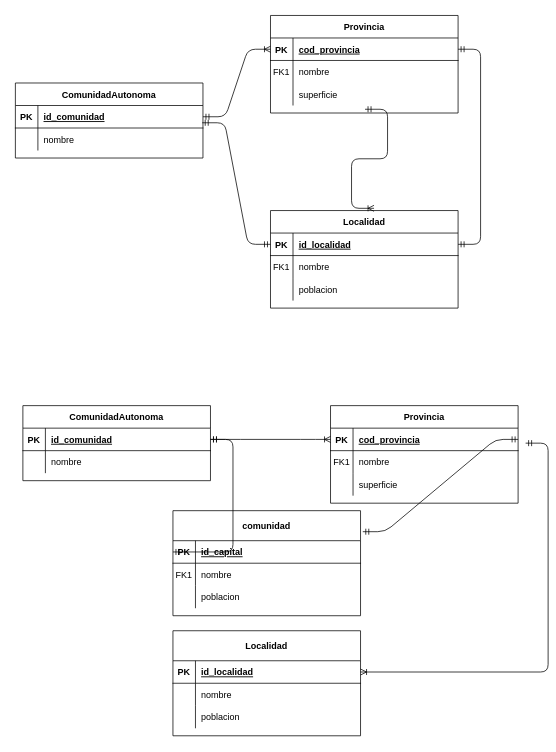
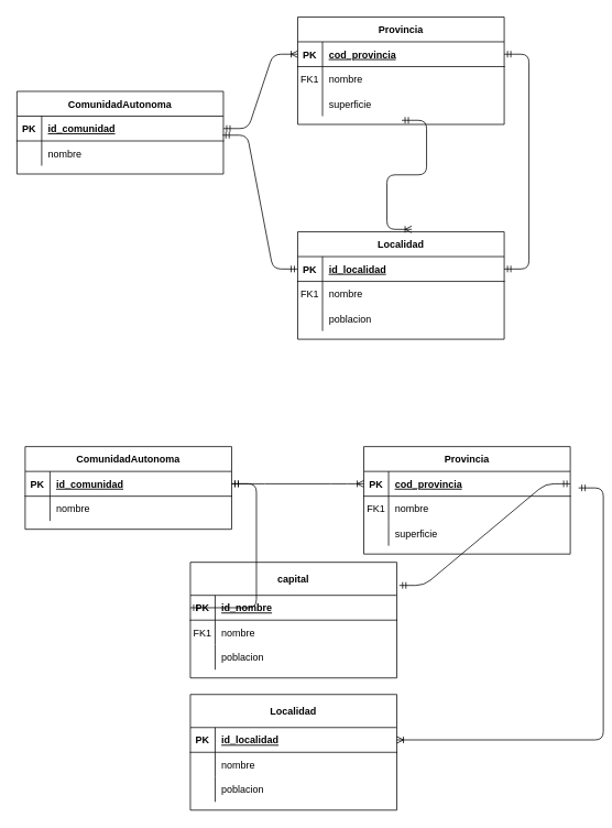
  <mxCell id="0" />
  <mxCell id="1" parent="0" />
  <mxCell id="2" value="Provincia" style="shape=table;startSize=30;container=1;collapsible=1;childLayout=tableLayout;fixedRows=1;rowLines=0;fontStyle=1;align=center;resizeLast=1;" parent="1" vertex="1"><mxGeometry x="360" y="20" width="250" height="130" as="geometry" /></mxCell>
  <mxCell id="3" value="" style="shape=partialRectangle;collapsible=0;dropTarget=0;pointerEvents=0;fillColor=none;points=[[0,0.5],[1,0.5]];portConstraint=eastwest;top=0;left=0;right=0;bottom=1;" parent="2" vertex="1"><mxGeometry y="30" width="250" height="30" as="geometry" /></mxCell>
  <mxCell id="4" value="PK" style="shape=partialRectangle;overflow=hidden;connectable=0;fillColor=none;top=0;left=0;bottom=0;right=0;fontStyle=1;" parent="3" vertex="1"><mxGeometry width="30" height="30" as="geometry" /></mxCell>
  <mxCell id="5" value="cod_provincia" style="shape=partialRectangle;overflow=hidden;connectable=0;fillColor=none;top=0;left=0;bottom=0;right=0;align=left;spacingLeft=6;fontStyle=5;" parent="3" vertex="1"><mxGeometry x="30" width="220" height="30" as="geometry" /></mxCell>
  <mxCell id="6" value="" style="shape=partialRectangle;collapsible=0;dropTarget=0;pointerEvents=0;fillColor=none;points=[[0,0.5],[1,0.5]];portConstraint=eastwest;top=0;left=0;right=0;bottom=0;" parent="2" vertex="1"><mxGeometry y="60" width="250" height="30" as="geometry" /></mxCell>
  <mxCell id="7" value="FK1" style="shape=partialRectangle;overflow=hidden;connectable=0;fillColor=none;top=0;left=0;bottom=0;right=0;" parent="6" vertex="1"><mxGeometry width="30" height="30" as="geometry" /></mxCell>
  <mxCell id="8" value="nombre" style="shape=partialRectangle;overflow=hidden;connectable=0;fillColor=none;top=0;left=0;bottom=0;right=0;align=left;spacingLeft=6;" parent="6" vertex="1"><mxGeometry x="30" width="220" height="30" as="geometry" /></mxCell>
  <mxCell id="9" value="" style="shape=partialRectangle;collapsible=0;dropTarget=0;pointerEvents=0;fillColor=none;points=[[0,0.5],[1,0.5]];portConstraint=eastwest;top=0;left=0;right=0;bottom=0;" parent="2" vertex="1"><mxGeometry y="90" width="250" height="30" as="geometry" /></mxCell>
  <mxCell id="10" value="" style="shape=partialRectangle;overflow=hidden;connectable=0;fillColor=none;top=0;left=0;bottom=0;right=0;" parent="9" vertex="1"><mxGeometry width="30" height="30" as="geometry" /></mxCell>
  <mxCell id="11" value="superficie" style="shape=partialRectangle;overflow=hidden;connectable=0;fillColor=none;top=0;left=0;bottom=0;right=0;align=left;spacingLeft=6;" parent="9" vertex="1"><mxGeometry x="30" width="220" height="30" as="geometry" /></mxCell>
  <mxCell id="12" value="Localidad" style="shape=table;startSize=30;container=1;collapsible=1;childLayout=tableLayout;fixedRows=1;rowLines=0;fontStyle=1;align=center;resizeLast=1;" parent="1" vertex="1"><mxGeometry x="360" y="280" width="250" height="130" as="geometry" /></mxCell>
  <mxCell id="13" value="" style="shape=partialRectangle;collapsible=0;dropTarget=0;pointerEvents=0;fillColor=none;points=[[0,0.5],[1,0.5]];portConstraint=eastwest;top=0;left=0;right=0;bottom=1;" parent="12" vertex="1"><mxGeometry y="30" width="250" height="30" as="geometry" /></mxCell>
  <mxCell id="14" value="PK" style="shape=partialRectangle;overflow=hidden;connectable=0;fillColor=none;top=0;left=0;bottom=0;right=0;fontStyle=1;" parent="13" vertex="1"><mxGeometry width="30" height="30" as="geometry" /></mxCell>
  <mxCell id="15" value="id_localidad" style="shape=partialRectangle;overflow=hidden;connectable=0;fillColor=none;top=0;left=0;bottom=0;right=0;align=left;spacingLeft=6;fontStyle=5;" parent="13" vertex="1"><mxGeometry x="30" width="220" height="30" as="geometry" /></mxCell>
  <mxCell id="16" value="" style="shape=partialRectangle;collapsible=0;dropTarget=0;pointerEvents=0;fillColor=none;points=[[0,0.5],[1,0.5]];portConstraint=eastwest;top=0;left=0;right=0;bottom=0;" parent="12" vertex="1"><mxGeometry y="60" width="250" height="30" as="geometry" /></mxCell>
  <mxCell id="17" value="FK1" style="shape=partialRectangle;overflow=hidden;connectable=0;fillColor=none;top=0;left=0;bottom=0;right=0;" parent="16" vertex="1"><mxGeometry width="30" height="30" as="geometry" /></mxCell>
  <mxCell id="18" value="nombre" style="shape=partialRectangle;overflow=hidden;connectable=0;fillColor=none;top=0;left=0;bottom=0;right=0;align=left;spacingLeft=6;" parent="16" vertex="1"><mxGeometry x="30" width="220" height="30" as="geometry" /></mxCell>
  <mxCell id="19" value="" style="shape=partialRectangle;collapsible=0;dropTarget=0;pointerEvents=0;fillColor=none;points=[[0,0.5],[1,0.5]];portConstraint=eastwest;top=0;left=0;right=0;bottom=0;" parent="12" vertex="1"><mxGeometry y="90" width="250" height="30" as="geometry" /></mxCell>
  <mxCell id="20" value="" style="shape=partialRectangle;overflow=hidden;connectable=0;fillColor=none;top=0;left=0;bottom=0;right=0;" parent="19" vertex="1"><mxGeometry width="30" height="30" as="geometry" /></mxCell>
  <mxCell id="21" value="poblacion" style="shape=partialRectangle;overflow=hidden;connectable=0;fillColor=none;top=0;left=0;bottom=0;right=0;align=left;spacingLeft=6;" parent="19" vertex="1"><mxGeometry x="30" width="220" height="30" as="geometry" /></mxCell>
  <mxCell id="22" value="ComunidadAutonoma" style="shape=table;startSize=30;container=1;collapsible=1;childLayout=tableLayout;fixedRows=1;rowLines=0;fontStyle=1;align=center;resizeLast=1;" parent="1" vertex="1"><mxGeometry x="20" y="110" width="250" height="100" as="geometry" /></mxCell>
  <mxCell id="23" value="" style="shape=partialRectangle;collapsible=0;dropTarget=0;pointerEvents=0;fillColor=none;points=[[0,0.5],[1,0.5]];portConstraint=eastwest;top=0;left=0;right=0;bottom=1;" parent="22" vertex="1"><mxGeometry y="30" width="250" height="30" as="geometry" /></mxCell>
  <mxCell id="24" value="PK" style="shape=partialRectangle;overflow=hidden;connectable=0;fillColor=none;top=0;left=0;bottom=0;right=0;fontStyle=1;" parent="23" vertex="1"><mxGeometry width="30" height="30" as="geometry" /></mxCell>
  <mxCell id="25" value="id_comunidad" style="shape=partialRectangle;overflow=hidden;connectable=0;fillColor=none;top=0;left=0;bottom=0;right=0;align=left;spacingLeft=6;fontStyle=5;" parent="23" vertex="1"><mxGeometry x="30" width="220" height="30" as="geometry" /></mxCell>
  <mxCell id="26" value="" style="shape=partialRectangle;collapsible=0;dropTarget=0;pointerEvents=0;fillColor=none;points=[[0,0.5],[1,0.5]];portConstraint=eastwest;top=0;left=0;right=0;bottom=0;" parent="22" vertex="1"><mxGeometry y="60" width="250" height="30" as="geometry" /></mxCell>
  <mxCell id="27" value="" style="shape=partialRectangle;overflow=hidden;connectable=0;fillColor=none;top=0;left=0;bottom=0;right=0;" parent="26" vertex="1"><mxGeometry width="30" height="30" as="geometry" /></mxCell>
  <mxCell id="28" value="nombre" style="shape=partialRectangle;overflow=hidden;connectable=0;fillColor=none;top=0;left=0;bottom=0;right=0;align=left;spacingLeft=6;" parent="26" vertex="1"><mxGeometry x="30" width="220" height="30" as="geometry" /></mxCell>
  <mxCell id="29" value="" style="edgeStyle=entityRelationEdgeStyle;fontSize=12;html=1;endArrow=ERoneToMany;startArrow=ERmandOne;entryX=0;entryY=0.5;entryDx=0;entryDy=0;exitX=1;exitY=0.5;exitDx=0;exitDy=0;" edge="1" parent="1" source="23" target="3"><mxGeometry width="100" height="100" relative="1" as="geometry"><mxPoint x="230" y="200" as="sourcePoint" /><mxPoint x="330" y="100" as="targetPoint" /></mxGeometry></mxCell>
  <mxCell id="30" value="" style="edgeStyle=entityRelationEdgeStyle;fontSize=12;html=1;endArrow=ERmandOne;startArrow=ERmandOne;entryX=1;entryY=0.5;entryDx=0;entryDy=0;exitX=1;exitY=0.5;exitDx=0;exitDy=0;" edge="1" parent="1" source="13" target="3"><mxGeometry width="100" height="100" relative="1" as="geometry"><mxPoint x="610" y="220" as="sourcePoint" /><mxPoint x="710" y="120" as="targetPoint" /></mxGeometry></mxCell>
  <mxCell id="31" value="" style="edgeStyle=entityRelationEdgeStyle;fontSize=12;html=1;endArrow=ERoneToMany;startArrow=ERmandOne;entryX=0.552;entryY=-0.023;entryDx=0;entryDy=0;entryPerimeter=0;exitX=0.504;exitY=1.167;exitDx=0;exitDy=0;exitPerimeter=0;" edge="1" parent="1" source="9" target="12"><mxGeometry width="100" height="100" relative="1" as="geometry"><mxPoint x="320" y="370" as="sourcePoint" /><mxPoint x="420" y="270" as="targetPoint" /></mxGeometry></mxCell>
  <mxCell id="32" value="" style="edgeStyle=entityRelationEdgeStyle;fontSize=12;html=1;endArrow=ERmandOne;startArrow=ERmandOne;exitX=0.996;exitY=0.767;exitDx=0;exitDy=0;exitPerimeter=0;entryX=0;entryY=0.5;entryDx=0;entryDy=0;" edge="1" parent="1" source="23" target="13"><mxGeometry width="100" height="100" relative="1" as="geometry"><mxPoint x="20" y="430" as="sourcePoint" /><mxPoint x="20" y="230" as="targetPoint" /></mxGeometry></mxCell>
  <mxCell id="33" value="ComunidadAutonoma" style="shape=table;startSize=30;container=1;collapsible=1;childLayout=tableLayout;fixedRows=1;rowLines=0;fontStyle=1;align=center;resizeLast=1;" vertex="1" parent="1"><mxGeometry x="30" y="540" width="250" height="100" as="geometry"><mxRectangle x="120" y="650" width="160" height="30" as="alternateBounds" /></mxGeometry></mxCell>
  <mxCell id="34" value="" style="shape=partialRectangle;collapsible=0;dropTarget=0;pointerEvents=0;fillColor=none;points=[[0,0.5],[1,0.5]];portConstraint=eastwest;top=0;left=0;right=0;bottom=1;" vertex="1" parent="33"><mxGeometry y="30" width="250" height="30" as="geometry" /></mxCell>
  <mxCell id="35" value="PK" style="shape=partialRectangle;overflow=hidden;connectable=0;fillColor=none;top=0;left=0;bottom=0;right=0;fontStyle=1;" vertex="1" parent="34"><mxGeometry width="30" height="30" as="geometry" /></mxCell>
  <mxCell id="36" value="id_comunidad" style="shape=partialRectangle;overflow=hidden;connectable=0;fillColor=none;top=0;left=0;bottom=0;right=0;align=left;spacingLeft=6;fontStyle=5;" vertex="1" parent="34"><mxGeometry x="30" width="220" height="30" as="geometry" /></mxCell>
  <mxCell id="37" value="" style="shape=partialRectangle;collapsible=0;dropTarget=0;pointerEvents=0;fillColor=none;points=[[0,0.5],[1,0.5]];portConstraint=eastwest;top=0;left=0;right=0;bottom=0;" vertex="1" parent="33"><mxGeometry y="60" width="250" height="30" as="geometry" /></mxCell>
  <mxCell id="38" value="" style="shape=partialRectangle;overflow=hidden;connectable=0;fillColor=none;top=0;left=0;bottom=0;right=0;" vertex="1" parent="37"><mxGeometry width="30" height="30" as="geometry" /></mxCell>
  <mxCell id="39" value="nombre" style="shape=partialRectangle;overflow=hidden;connectable=0;fillColor=none;top=0;left=0;bottom=0;right=0;align=left;spacingLeft=6;" vertex="1" parent="37"><mxGeometry x="30" width="220" height="30" as="geometry" /></mxCell>
  <mxCell id="40" value="Localidad" style="shape=table;startSize=40;container=1;collapsible=1;childLayout=tableLayout;fixedRows=1;rowLines=0;fontStyle=1;align=center;resizeLast=1;" vertex="1" parent="1"><mxGeometry x="230" y="840" width="250" height="140" as="geometry" /></mxCell>
  <mxCell id="41" value="" style="shape=partialRectangle;collapsible=0;dropTarget=0;pointerEvents=0;fillColor=none;points=[[0,0.5],[1,0.5]];portConstraint=eastwest;top=0;left=0;right=0;bottom=1;" vertex="1" parent="40"><mxGeometry y="40" width="250" height="30" as="geometry" /></mxCell>
  <mxCell id="42" value="PK" style="shape=partialRectangle;overflow=hidden;connectable=0;fillColor=none;top=0;left=0;bottom=0;right=0;fontStyle=1;" vertex="1" parent="41"><mxGeometry width="30" height="30" as="geometry" /></mxCell>
  <mxCell id="43" value="id_localidad" style="shape=partialRectangle;overflow=hidden;connectable=0;fillColor=none;top=0;left=0;bottom=0;right=0;align=left;spacingLeft=6;fontStyle=5;" vertex="1" parent="41"><mxGeometry x="30" width="220" height="30" as="geometry" /></mxCell>
  <mxCell id="44" value="" style="shape=partialRectangle;collapsible=0;dropTarget=0;pointerEvents=0;fillColor=none;points=[[0,0.5],[1,0.5]];portConstraint=eastwest;top=0;left=0;right=0;bottom=0;" vertex="1" parent="40"><mxGeometry y="70" width="250" height="30" as="geometry" /></mxCell>
  <mxCell id="45" value="" style="shape=partialRectangle;overflow=hidden;connectable=0;fillColor=none;top=0;left=0;bottom=0;right=0;" vertex="1" parent="44"><mxGeometry width="30" height="30" as="geometry" /></mxCell>
  <mxCell id="46" value="nombre" style="shape=partialRectangle;overflow=hidden;connectable=0;fillColor=none;top=0;left=0;bottom=0;right=0;align=left;spacingLeft=6;" vertex="1" parent="44"><mxGeometry x="30" width="220" height="30" as="geometry" /></mxCell>
  <mxCell id="47" value="" style="shape=partialRectangle;collapsible=0;dropTarget=0;pointerEvents=0;fillColor=none;points=[[0,0.5],[1,0.5]];portConstraint=eastwest;top=0;left=0;right=0;bottom=0;" vertex="1" parent="40"><mxGeometry y="100" width="250" height="30" as="geometry" /></mxCell>
  <mxCell id="48" value="" style="shape=partialRectangle;overflow=hidden;connectable=0;fillColor=none;top=0;left=0;bottom=0;right=0;" vertex="1" parent="47"><mxGeometry width="30" height="30" as="geometry" /></mxCell>
  <mxCell id="49" value="poblacion" style="shape=partialRectangle;overflow=hidden;connectable=0;fillColor=none;top=0;left=0;bottom=0;right=0;align=left;spacingLeft=6;" vertex="1" parent="47"><mxGeometry x="30" width="220" height="30" as="geometry" /></mxCell>
  <mxCell id="50" value="Provincia" style="shape=table;startSize=30;container=1;collapsible=1;childLayout=tableLayout;fixedRows=1;rowLines=0;fontStyle=1;align=center;resizeLast=1;" vertex="1" parent="1"><mxGeometry x="440" y="540" width="250" height="130" as="geometry" /></mxCell>
  <mxCell id="51" value="" style="shape=partialRectangle;collapsible=0;dropTarget=0;pointerEvents=0;fillColor=none;points=[[0,0.5],[1,0.5]];portConstraint=eastwest;top=0;left=0;right=0;bottom=1;" vertex="1" parent="50"><mxGeometry y="30" width="250" height="30" as="geometry" /></mxCell>
  <mxCell id="52" value="PK" style="shape=partialRectangle;overflow=hidden;connectable=0;fillColor=none;top=0;left=0;bottom=0;right=0;fontStyle=1;" vertex="1" parent="51"><mxGeometry width="30" height="30" as="geometry" /></mxCell>
  <mxCell id="53" value="cod_provincia" style="shape=partialRectangle;overflow=hidden;connectable=0;fillColor=none;top=0;left=0;bottom=0;right=0;align=left;spacingLeft=6;fontStyle=5;" vertex="1" parent="51"><mxGeometry x="30" width="220" height="30" as="geometry" /></mxCell>
  <mxCell id="54" value="" style="shape=partialRectangle;collapsible=0;dropTarget=0;pointerEvents=0;fillColor=none;points=[[0,0.5],[1,0.5]];portConstraint=eastwest;top=0;left=0;right=0;bottom=0;" vertex="1" parent="50"><mxGeometry y="60" width="250" height="30" as="geometry" /></mxCell>
  <mxCell id="55" value="FK1" style="shape=partialRectangle;overflow=hidden;connectable=0;fillColor=none;top=0;left=0;bottom=0;right=0;" vertex="1" parent="54"><mxGeometry width="30" height="30" as="geometry" /></mxCell>
  <mxCell id="56" value="nombre" style="shape=partialRectangle;overflow=hidden;connectable=0;fillColor=none;top=0;left=0;bottom=0;right=0;align=left;spacingLeft=6;" vertex="1" parent="54"><mxGeometry x="30" width="220" height="30" as="geometry" /></mxCell>
  <mxCell id="57" value="" style="shape=partialRectangle;collapsible=0;dropTarget=0;pointerEvents=0;fillColor=none;points=[[0,0.5],[1,0.5]];portConstraint=eastwest;top=0;left=0;right=0;bottom=0;" vertex="1" parent="50"><mxGeometry y="90" width="250" height="30" as="geometry" /></mxCell>
  <mxCell id="58" value="" style="shape=partialRectangle;overflow=hidden;connectable=0;fillColor=none;top=0;left=0;bottom=0;right=0;" vertex="1" parent="57"><mxGeometry width="30" height="30" as="geometry" /></mxCell>
  <mxCell id="59" value="superficie" style="shape=partialRectangle;overflow=hidden;connectable=0;fillColor=none;top=0;left=0;bottom=0;right=0;align=left;spacingLeft=6;" vertex="1" parent="57"><mxGeometry x="30" width="220" height="30" as="geometry" /></mxCell>
  <mxCell id="60" value="" style="edgeStyle=entityRelationEdgeStyle;fontSize=12;html=1;endArrow=ERoneToMany;startArrow=ERmandOne;entryX=0;entryY=0.5;entryDx=0;entryDy=0;exitX=1;exitY=0.5;exitDx=0;exitDy=0;" edge="1" parent="1" source="34" target="51"><mxGeometry width="100" height="100" relative="1" as="geometry"><mxPoint x="280" y="590" as="sourcePoint" /><mxPoint x="370" y="500" as="targetPoint" /></mxGeometry></mxCell>
  <mxCell id="61" value="" style="edgeStyle=entityRelationEdgeStyle;fontSize=12;html=1;endArrow=ERoneToMany;startArrow=ERmandOne;entryX=1;entryY=0.5;entryDx=0;entryDy=0;" edge="1" parent="1" target="41"><mxGeometry width="100" height="100" relative="1" as="geometry"><mxPoint x="700" y="590" as="sourcePoint" /><mxPoint x="770" y="730" as="targetPoint" /></mxGeometry></mxCell>
- <mxCell id="62" value="comunidad" style="shape=table;startSize=40;container=1;collapsible=1;childLayout=tableLayout;fixedRows=1;rowLines=0;fontStyle=1;align=center;resizeLast=1;" vertex="1" parent="1"><mxGeometry x="230" y="680" width="250" height="140" as="geometry" /></mxCell>
+ <mxCell id="62" value="capital" style="shape=table;startSize=40;container=1;collapsible=1;childLayout=tableLayout;fixedRows=1;rowLines=0;fontStyle=1;align=center;resizeLast=1;" vertex="1" parent="1"><mxGeometry x="230" y="680" width="250" height="140" as="geometry" /></mxCell>
  <mxCell id="63" value="" style="shape=partialRectangle;collapsible=0;dropTarget=0;pointerEvents=0;fillColor=none;points=[[0,0.5],[1,0.5]];portConstraint=eastwest;top=0;left=0;right=0;bottom=1;" vertex="1" parent="62"><mxGeometry y="40" width="250" height="30" as="geometry" /></mxCell>
  <mxCell id="64" value="PK" style="shape=partialRectangle;overflow=hidden;connectable=0;fillColor=none;top=0;left=0;bottom=0;right=0;fontStyle=1;" vertex="1" parent="63"><mxGeometry width="30" height="30" as="geometry" /></mxCell>
- <mxCell id="65" value="id_capital" style="shape=partialRectangle;overflow=hidden;connectable=0;fillColor=none;top=0;left=0;bottom=0;right=0;align=left;spacingLeft=6;fontStyle=5;" vertex="1" parent="63"><mxGeometry x="30" width="220" height="30" as="geometry" /></mxCell>
+ <mxCell id="65" value="id_nombre" style="shape=partialRectangle;overflow=hidden;connectable=0;fillColor=none;top=0;left=0;bottom=0;right=0;align=left;spacingLeft=6;fontStyle=5;" vertex="1" parent="63"><mxGeometry x="30" width="220" height="30" as="geometry" /></mxCell>
  <mxCell id="66" value="" style="shape=partialRectangle;collapsible=0;dropTarget=0;pointerEvents=0;fillColor=none;points=[[0,0.5],[1,0.5]];portConstraint=eastwest;top=0;left=0;right=0;bottom=0;" vertex="1" parent="62"><mxGeometry y="70" width="250" height="30" as="geometry" /></mxCell>
  <mxCell id="67" value="FK1" style="shape=partialRectangle;overflow=hidden;connectable=0;fillColor=none;top=0;left=0;bottom=0;right=0;" vertex="1" parent="66"><mxGeometry width="30" height="30" as="geometry" /></mxCell>
  <mxCell id="68" value="nombre" style="shape=partialRectangle;overflow=hidden;connectable=0;fillColor=none;top=0;left=0;bottom=0;right=0;align=left;spacingLeft=6;" vertex="1" parent="66"><mxGeometry x="30" width="220" height="30" as="geometry" /></mxCell>
  <mxCell id="69" value="" style="shape=partialRectangle;collapsible=0;dropTarget=0;pointerEvents=0;fillColor=none;points=[[0,0.5],[1,0.5]];portConstraint=eastwest;top=0;left=0;right=0;bottom=0;" vertex="1" parent="62"><mxGeometry y="100" width="250" height="30" as="geometry" /></mxCell>
  <mxCell id="70" value="" style="shape=partialRectangle;overflow=hidden;connectable=0;fillColor=none;top=0;left=0;bottom=0;right=0;" vertex="1" parent="69"><mxGeometry width="30" height="30" as="geometry" /></mxCell>
  <mxCell id="71" value="poblacion" style="shape=partialRectangle;overflow=hidden;connectable=0;fillColor=none;top=0;left=0;bottom=0;right=0;align=left;spacingLeft=6;" vertex="1" parent="69"><mxGeometry x="30" width="220" height="30" as="geometry" /></mxCell>
  <mxCell id="72" value="" style="edgeStyle=entityRelationEdgeStyle;fontSize=12;html=1;endArrow=ERmandOne;startArrow=ERmandOne;entryX=1;entryY=0.5;entryDx=0;entryDy=0;exitX=1.012;exitY=0.2;exitDx=0;exitDy=0;exitPerimeter=0;" edge="1" parent="1" source="62" target="51"><mxGeometry width="100" height="100" relative="1" as="geometry"><mxPoint x="600" y="800" as="sourcePoint" /><mxPoint x="600" y="540" as="targetPoint" /></mxGeometry></mxCell>
  <mxCell id="73" value="" style="edgeStyle=entityRelationEdgeStyle;fontSize=12;html=1;endArrow=ERmandOne;startArrow=ERmandOne;entryX=0;entryY=0.5;entryDx=0;entryDy=0;" edge="1" parent="1" source="34" target="63"><mxGeometry width="100" height="100" relative="1" as="geometry"><mxPoint x="40" y="810" as="sourcePoint" /><mxPoint x="270" y="650" as="targetPoint" /></mxGeometry></mxCell>
